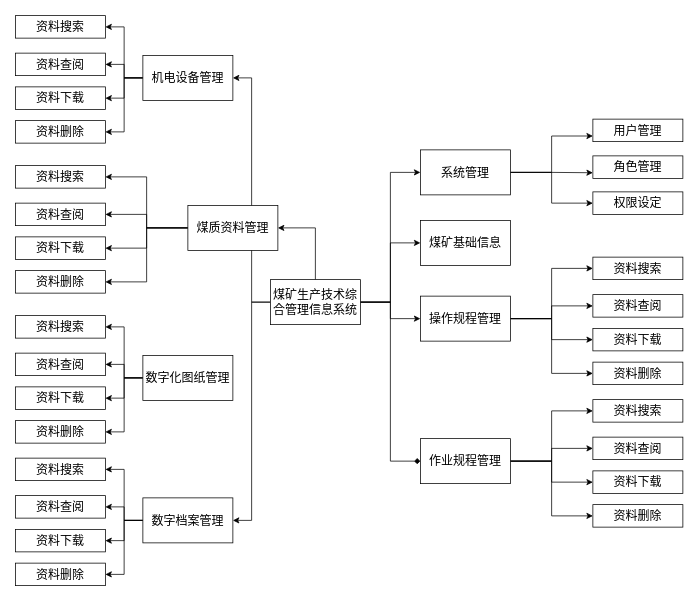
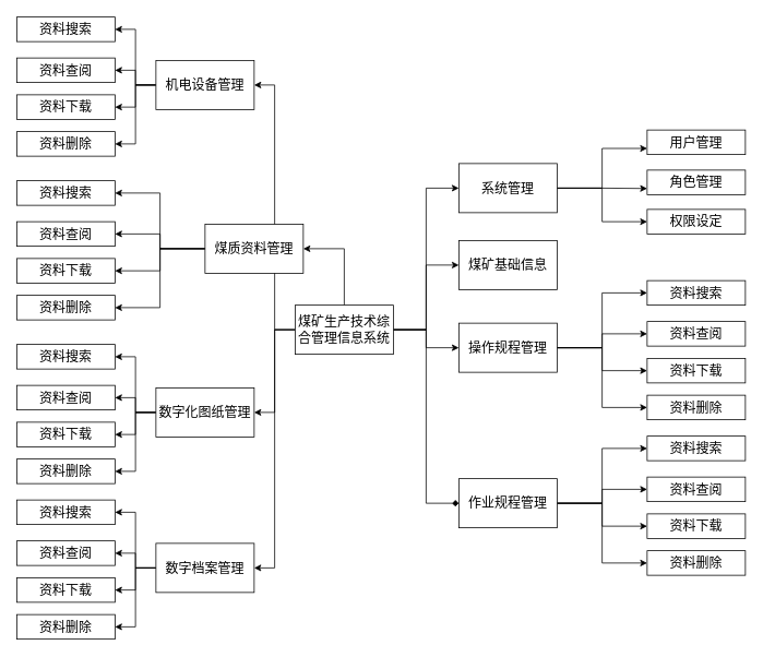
  <mxCell id="0" />
  <mxCell id="1" parent="0" />
  <mxCell id="2" value="" style="edgeStyle=orthogonalEdgeStyle;rounded=0;orthogonalLoop=1;jettySize=auto;html=1;entryX=0;entryY=0.5;entryDx=0;entryDy=0;" edge="1" parent="1" source="10" target="14"><mxGeometry relative="1" as="geometry" /></mxCell>
  <mxCell id="3" style="edgeStyle=orthogonalEdgeStyle;rounded=0;orthogonalLoop=1;jettySize=auto;html=1;entryX=0;entryY=0.5;entryDx=0;entryDy=0;" edge="1" parent="1" source="10" target="18"><mxGeometry relative="1" as="geometry" /></mxCell>
  <mxCell id="4" style="edgeStyle=orthogonalEdgeStyle;rounded=0;orthogonalLoop=1;jettySize=auto;html=1;" edge="1" parent="1" source="10" target="23"><mxGeometry relative="1" as="geometry" /></mxCell>
  <mxCell id="5" style="edgeStyle=orthogonalEdgeStyle;rounded=0;orthogonalLoop=1;jettySize=auto;html=1;entryX=0;entryY=0.5;entryDx=0;entryDy=0;endArrow=diamond;" edge="1" parent="1" source="10" target="32"><mxGeometry relative="1" as="geometry" /></mxCell>
  <mxCell id="6" style="edgeStyle=orthogonalEdgeStyle;rounded=0;orthogonalLoop=1;jettySize=auto;html=1;entryX=1;entryY=0.5;entryDx=0;entryDy=0;" edge="1" parent="1" source="10" target="41"><mxGeometry relative="1" as="geometry" /></mxCell>
  <mxCell id="7" style="edgeStyle=orthogonalEdgeStyle;rounded=0;orthogonalLoop=1;jettySize=auto;html=1;entryX=1;entryY=0.5;entryDx=0;entryDy=0;" edge="1" parent="1" source="10" target="50"><mxGeometry relative="1" as="geometry" /></mxCell>
+ <mxCell id="8" style="edgeStyle=orthogonalEdgeStyle;rounded=0;orthogonalLoop=1;jettySize=auto;html=1;entryX=1;entryY=0.5;entryDx=0;entryDy=0;" edge="1" parent="1" source="10" target="59"><mxGeometry relative="1" as="geometry" /></mxCell>
  <mxCell id="9" style="edgeStyle=orthogonalEdgeStyle;rounded=0;orthogonalLoop=1;jettySize=auto;html=1;entryX=1;entryY=0.5;entryDx=0;entryDy=0;" edge="1" parent="1" source="10" target="68"><mxGeometry relative="1" as="geometry" /></mxCell>
  <mxCell id="10" value="&lt;font style=&quot;font-size: 16px;&quot;&gt;煤矿生产技术综合管理信息系统&lt;/font&gt;" style="rounded=0;whiteSpace=wrap;html=1;fontSize=16;" vertex="1" parent="1"><mxGeometry x="360" y="372" width="120" height="60" as="geometry" /></mxCell>
  <mxCell id="11" value="" style="edgeStyle=orthogonalEdgeStyle;rounded=0;orthogonalLoop=1;jettySize=auto;html=1;entryX=0;entryY=0.75;entryDx=0;entryDy=0;" edge="1" parent="1" source="14" target="15"><mxGeometry relative="1" as="geometry" /></mxCell>
  <mxCell id="12" style="edgeStyle=orthogonalEdgeStyle;rounded=0;orthogonalLoop=1;jettySize=auto;html=1;entryX=0;entryY=0.75;entryDx=0;entryDy=0;" edge="1" parent="1" source="14" target="16"><mxGeometry relative="1" as="geometry" /></mxCell>
  <mxCell id="13" style="edgeStyle=orthogonalEdgeStyle;rounded=0;orthogonalLoop=1;jettySize=auto;html=1;entryX=0;entryY=0.5;entryDx=0;entryDy=0;" edge="1" parent="1" source="14" target="17"><mxGeometry relative="1" as="geometry" /></mxCell>
  <mxCell id="14" value="系统管理" style="whiteSpace=wrap;html=1;rounded=0;fontSize=16;" vertex="1" parent="1"><mxGeometry x="560" y="199" width="120" height="60" as="geometry" /></mxCell>
  <mxCell id="15" value="用户管理" style="whiteSpace=wrap;html=1;rounded=0;fontSize=16;" vertex="1" parent="1"><mxGeometry x="790" y="158" width="120" height="30" as="geometry" /></mxCell>
  <mxCell id="16" value="角色管理" style="whiteSpace=wrap;html=1;rounded=0;fontSize=16;" vertex="1" parent="1"><mxGeometry x="790" y="207" width="120" height="30" as="geometry" /></mxCell>
  <mxCell id="17" value="权限设定" style="whiteSpace=wrap;html=1;rounded=0;fontSize=16;" vertex="1" parent="1"><mxGeometry x="790" y="255" width="120" height="30" as="geometry" /></mxCell>
  <mxCell id="18" value="煤矿基础信息" style="whiteSpace=wrap;html=1;rounded=0;fontSize=16;" vertex="1" parent="1"><mxGeometry x="560" y="293" width="120" height="60" as="geometry" /></mxCell>
  <mxCell id="19" style="edgeStyle=orthogonalEdgeStyle;rounded=0;orthogonalLoop=1;jettySize=auto;html=1;entryX=0;entryY=0.5;entryDx=0;entryDy=0;" edge="1" parent="1" source="23" target="24"><mxGeometry relative="1" as="geometry" /></mxCell>
  <mxCell id="20" style="edgeStyle=orthogonalEdgeStyle;rounded=0;orthogonalLoop=1;jettySize=auto;html=1;entryX=0;entryY=0.5;entryDx=0;entryDy=0;" edge="1" parent="1" source="23" target="25"><mxGeometry relative="1" as="geometry" /></mxCell>
  <mxCell id="21" style="edgeStyle=orthogonalEdgeStyle;rounded=0;orthogonalLoop=1;jettySize=auto;html=1;entryX=0;entryY=0.5;entryDx=0;entryDy=0;" edge="1" parent="1" source="23" target="26"><mxGeometry relative="1" as="geometry" /></mxCell>
  <mxCell id="22" style="edgeStyle=orthogonalEdgeStyle;rounded=0;orthogonalLoop=1;jettySize=auto;html=1;entryX=0;entryY=0.5;entryDx=0;entryDy=0;" edge="1" parent="1" source="23" target="27"><mxGeometry relative="1" as="geometry" /></mxCell>
  <mxCell id="23" value="操作规程管理" style="whiteSpace=wrap;html=1;rounded=0;fontSize=16;" vertex="1" parent="1"><mxGeometry x="560" y="394" width="120" height="60" as="geometry" /></mxCell>
  <mxCell id="24" value="资料搜索" style="whiteSpace=wrap;html=1;rounded=0;fontSize=16;" vertex="1" parent="1"><mxGeometry x="790" y="342" width="120" height="30" as="geometry" /></mxCell>
  <mxCell id="25" value="资料查阅" style="whiteSpace=wrap;html=1;rounded=0;fontSize=16;" vertex="1" parent="1"><mxGeometry x="790" y="392" width="120" height="30" as="geometry" /></mxCell>
  <mxCell id="26" value="资料下载" style="whiteSpace=wrap;html=1;rounded=0;fontSize=16;" vertex="1" parent="1"><mxGeometry x="790" y="437" width="120" height="30" as="geometry" /></mxCell>
  <mxCell id="27" value="资料删除" style="whiteSpace=wrap;html=1;rounded=0;fontSize=16;" vertex="1" parent="1"><mxGeometry x="790" y="482" width="120" height="30" as="geometry" /></mxCell>
  <mxCell id="28" style="edgeStyle=orthogonalEdgeStyle;rounded=0;orthogonalLoop=1;jettySize=auto;html=1;entryX=0;entryY=0.5;entryDx=0;entryDy=0;" edge="1" parent="1" source="32" target="33"><mxGeometry relative="1" as="geometry" /></mxCell>
  <mxCell id="29" style="edgeStyle=orthogonalEdgeStyle;rounded=0;orthogonalLoop=1;jettySize=auto;html=1;entryX=0;entryY=0.5;entryDx=0;entryDy=0;" edge="1" parent="1" source="32" target="34"><mxGeometry relative="1" as="geometry" /></mxCell>
  <mxCell id="30" style="edgeStyle=orthogonalEdgeStyle;rounded=0;orthogonalLoop=1;jettySize=auto;html=1;entryX=0;entryY=0.5;entryDx=0;entryDy=0;" edge="1" parent="1" source="32" target="35"><mxGeometry relative="1" as="geometry" /></mxCell>
  <mxCell id="31" style="edgeStyle=orthogonalEdgeStyle;rounded=0;orthogonalLoop=1;jettySize=auto;html=1;entryX=0;entryY=0.5;entryDx=0;entryDy=0;" edge="1" parent="1" source="32" target="36"><mxGeometry relative="1" as="geometry" /></mxCell>
  <mxCell id="32" value="作业规程管理" style="whiteSpace=wrap;html=1;rounded=0;fontSize=16;" vertex="1" parent="1"><mxGeometry x="560" y="584" width="120" height="60" as="geometry" /></mxCell>
  <mxCell id="33" value="资料搜索" style="whiteSpace=wrap;html=1;rounded=0;fontSize=16;" vertex="1" parent="1"><mxGeometry x="790" y="532" width="120" height="30" as="geometry" /></mxCell>
  <mxCell id="34" value="资料查阅" style="whiteSpace=wrap;html=1;rounded=0;fontSize=16;" vertex="1" parent="1"><mxGeometry x="790" y="582" width="120" height="30" as="geometry" /></mxCell>
  <mxCell id="35" value="资料下载" style="whiteSpace=wrap;html=1;rounded=0;fontSize=16;" vertex="1" parent="1"><mxGeometry x="790" y="627" width="120" height="30" as="geometry" /></mxCell>
  <mxCell id="36" value="资料删除" style="whiteSpace=wrap;html=1;rounded=0;fontSize=16;" vertex="1" parent="1"><mxGeometry x="790" y="672" width="120" height="30" as="geometry" /></mxCell>
  <mxCell id="37" style="edgeStyle=orthogonalEdgeStyle;rounded=0;orthogonalLoop=1;jettySize=auto;html=1;entryX=1;entryY=0.5;entryDx=0;entryDy=0;" edge="1" parent="1" source="41" target="42"><mxGeometry relative="1" as="geometry" /></mxCell>
  <mxCell id="38" style="edgeStyle=orthogonalEdgeStyle;rounded=0;orthogonalLoop=1;jettySize=auto;html=1;entryX=1;entryY=0.5;entryDx=0;entryDy=0;" edge="1" parent="1" source="41" target="43"><mxGeometry relative="1" as="geometry" /></mxCell>
  <mxCell id="39" style="edgeStyle=orthogonalEdgeStyle;rounded=0;orthogonalLoop=1;jettySize=auto;html=1;entryX=1;entryY=0.5;entryDx=0;entryDy=0;" edge="1" parent="1" source="41" target="44"><mxGeometry relative="1" as="geometry" /></mxCell>
  <mxCell id="40" style="edgeStyle=orthogonalEdgeStyle;rounded=0;orthogonalLoop=1;jettySize=auto;html=1;entryX=1;entryY=0.5;entryDx=0;entryDy=0;" edge="1" parent="1" source="41" target="45"><mxGeometry relative="1" as="geometry" /></mxCell>
  <mxCell id="41" value="机电设备管理" style="whiteSpace=wrap;html=1;rounded=0;fontSize=16;" vertex="1" parent="1"><mxGeometry x="190" y="73" width="120" height="60" as="geometry" /></mxCell>
  <mxCell id="42" value="资料搜索" style="whiteSpace=wrap;html=1;rounded=0;fontSize=16;" vertex="1" parent="1"><mxGeometry x="20" y="20" width="120" height="30" as="geometry" /></mxCell>
  <mxCell id="43" value="资料查阅" style="whiteSpace=wrap;html=1;rounded=0;fontSize=16;" vertex="1" parent="1"><mxGeometry x="20" y="70" width="120" height="30" as="geometry" /></mxCell>
  <mxCell id="44" value="资料下载" style="whiteSpace=wrap;html=1;rounded=0;fontSize=16;" vertex="1" parent="1"><mxGeometry x="20" y="115" width="120" height="30" as="geometry" /></mxCell>
  <mxCell id="45" value="资料删除" style="whiteSpace=wrap;html=1;rounded=0;fontSize=16;" vertex="1" parent="1"><mxGeometry x="20" y="160" width="120" height="30" as="geometry" /></mxCell>
  <mxCell id="46" style="edgeStyle=orthogonalEdgeStyle;rounded=0;orthogonalLoop=1;jettySize=auto;html=1;entryX=1;entryY=0.5;entryDx=0;entryDy=0;" edge="1" parent="1" source="50" target="51"><mxGeometry relative="1" as="geometry" /></mxCell>
  <mxCell id="47" style="edgeStyle=orthogonalEdgeStyle;rounded=0;orthogonalLoop=1;jettySize=auto;html=1;entryX=1;entryY=0.5;entryDx=0;entryDy=0;" edge="1" parent="1" source="50" target="52"><mxGeometry relative="1" as="geometry" /></mxCell>
  <mxCell id="48" style="edgeStyle=orthogonalEdgeStyle;rounded=0;orthogonalLoop=1;jettySize=auto;html=1;entryX=1;entryY=0.5;entryDx=0;entryDy=0;" edge="1" parent="1" source="50" target="53"><mxGeometry relative="1" as="geometry" /></mxCell>
  <mxCell id="49" style="edgeStyle=orthogonalEdgeStyle;rounded=0;orthogonalLoop=1;jettySize=auto;html=1;entryX=1;entryY=0.5;entryDx=0;entryDy=0;" edge="1" parent="1" source="50" target="54"><mxGeometry relative="1" as="geometry" /></mxCell>
  <mxCell id="50" value="煤质资料管理" style="whiteSpace=wrap;html=1;rounded=0;fontSize=16;" vertex="1" parent="1"><mxGeometry x="250" y="273" width="120" height="60" as="geometry" /></mxCell>
  <mxCell id="51" value="资料搜索" style="whiteSpace=wrap;html=1;rounded=0;fontSize=16;" vertex="1" parent="1"><mxGeometry x="20" y="220" width="120" height="30" as="geometry" /></mxCell>
  <mxCell id="52" value="资料查阅" style="whiteSpace=wrap;html=1;rounded=0;fontSize=16;" vertex="1" parent="1"><mxGeometry x="20" y="270" width="120" height="30" as="geometry" /></mxCell>
  <mxCell id="53" value="资料下载" style="whiteSpace=wrap;html=1;rounded=0;fontSize=16;" vertex="1" parent="1"><mxGeometry x="20" y="315" width="120" height="30" as="geometry" /></mxCell>
  <mxCell id="54" value="资料删除" style="whiteSpace=wrap;html=1;rounded=0;fontSize=16;" vertex="1" parent="1"><mxGeometry x="20" y="360" width="120" height="30" as="geometry" /></mxCell>
  <mxCell id="55" style="edgeStyle=orthogonalEdgeStyle;rounded=0;orthogonalLoop=1;jettySize=auto;html=1;entryX=1;entryY=0.5;entryDx=0;entryDy=0;" edge="1" parent="1" source="59" target="60"><mxGeometry relative="1" as="geometry" /></mxCell>
  <mxCell id="56" style="edgeStyle=orthogonalEdgeStyle;rounded=0;orthogonalLoop=1;jettySize=auto;html=1;entryX=1;entryY=0.5;entryDx=0;entryDy=0;" edge="1" parent="1" source="59" target="61"><mxGeometry relative="1" as="geometry" /></mxCell>
  <mxCell id="57" style="edgeStyle=orthogonalEdgeStyle;rounded=0;orthogonalLoop=1;jettySize=auto;html=1;entryX=1;entryY=0.5;entryDx=0;entryDy=0;" edge="1" parent="1" source="59" target="62"><mxGeometry relative="1" as="geometry" /></mxCell>
  <mxCell id="58" style="edgeStyle=orthogonalEdgeStyle;rounded=0;orthogonalLoop=1;jettySize=auto;html=1;entryX=1;entryY=0.5;entryDx=0;entryDy=0;" edge="1" parent="1" source="59" target="63"><mxGeometry relative="1" as="geometry" /></mxCell>
  <mxCell id="59" value="数字化图纸管理" style="whiteSpace=wrap;html=1;rounded=0;fontSize=16;" vertex="1" parent="1"><mxGeometry x="190" y="473" width="120" height="60" as="geometry" /></mxCell>
  <mxCell id="60" value="资料搜索" style="whiteSpace=wrap;html=1;rounded=0;fontSize=16;" vertex="1" parent="1"><mxGeometry x="20" y="420" width="120" height="30" as="geometry" /></mxCell>
  <mxCell id="61" value="资料查阅" style="whiteSpace=wrap;html=1;rounded=0;fontSize=16;" vertex="1" parent="1"><mxGeometry x="20" y="470" width="120" height="30" as="geometry" /></mxCell>
  <mxCell id="62" value="资料下载" style="whiteSpace=wrap;html=1;rounded=0;fontSize=16;" vertex="1" parent="1"><mxGeometry x="20" y="515" width="120" height="30" as="geometry" /></mxCell>
  <mxCell id="63" value="资料删除" style="whiteSpace=wrap;html=1;rounded=0;fontSize=16;" vertex="1" parent="1"><mxGeometry x="20" y="560" width="120" height="30" as="geometry" /></mxCell>
  <mxCell id="64" style="edgeStyle=orthogonalEdgeStyle;rounded=0;orthogonalLoop=1;jettySize=auto;html=1;entryX=1;entryY=0.5;entryDx=0;entryDy=0;" edge="1" parent="1" source="68" target="69"><mxGeometry relative="1" as="geometry" /></mxCell>
  <mxCell id="65" style="edgeStyle=orthogonalEdgeStyle;rounded=0;orthogonalLoop=1;jettySize=auto;html=1;entryX=1;entryY=0.5;entryDx=0;entryDy=0;" edge="1" parent="1" source="68" target="70"><mxGeometry relative="1" as="geometry" /></mxCell>
  <mxCell id="66" style="edgeStyle=orthogonalEdgeStyle;rounded=0;orthogonalLoop=1;jettySize=auto;html=1;entryX=1;entryY=0.5;entryDx=0;entryDy=0;" edge="1" parent="1" source="68" target="71"><mxGeometry relative="1" as="geometry" /></mxCell>
  <mxCell id="67" style="edgeStyle=orthogonalEdgeStyle;rounded=0;orthogonalLoop=1;jettySize=auto;html=1;entryX=1;entryY=0.5;entryDx=0;entryDy=0;" edge="1" parent="1" source="68" target="72"><mxGeometry relative="1" as="geometry" /></mxCell>
  <mxCell id="68" value="数字档案管理" style="whiteSpace=wrap;html=1;rounded=0;fontSize=16;" vertex="1" parent="1"><mxGeometry x="190" y="663" width="120" height="60" as="geometry" /></mxCell>
  <mxCell id="69" value="资料搜索" style="whiteSpace=wrap;html=1;rounded=0;fontSize=16;" vertex="1" parent="1"><mxGeometry x="20" y="610" width="120" height="30" as="geometry" /></mxCell>
  <mxCell id="70" value="资料查阅" style="whiteSpace=wrap;html=1;rounded=0;fontSize=16;" vertex="1" parent="1"><mxGeometry x="20" y="660" width="120" height="30" as="geometry" /></mxCell>
  <mxCell id="71" value="资料下载" style="whiteSpace=wrap;html=1;rounded=0;fontSize=16;" vertex="1" parent="1"><mxGeometry x="20" y="705" width="120" height="30" as="geometry" /></mxCell>
  <mxCell id="72" value="资料删除" style="whiteSpace=wrap;html=1;rounded=0;fontSize=16;" vertex="1" parent="1"><mxGeometry x="20" y="750" width="120" height="30" as="geometry" /></mxCell>
